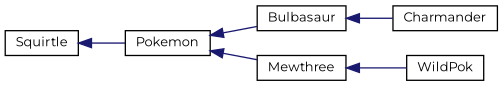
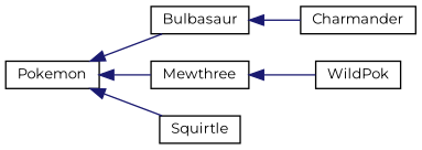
  digraph {
    fontname=Montserrat
    rankdir=LR
    node [color=black fillcolor=white fontname=Montserrat fontsize=10 shape=record style=filled]
    edge [color=midnightblue dir=back fontname=Montserrat fontsize=10 labelfontname=Helvetica labelfontsize=10 style=solid]
    n1 [height=0.2 label=Pokemon width=0.4]
    n2 [height=0.2 label=Bulbasaur width=0.4]
    n3 [height=0.2 label=Mewthree width=0.4]
    n4 [height=0.2 label=Squirtle width=0.4]
    n5 [height=0.2 label=Charmander width=0.4]
    n6 [height=0.2 label=WildPok width=0.4]
    n1 -> n2
    n1 -> n3
-   n4 -> n1
+   n1 -> n4
    n2 -> n5
    n3 -> n6
  }
